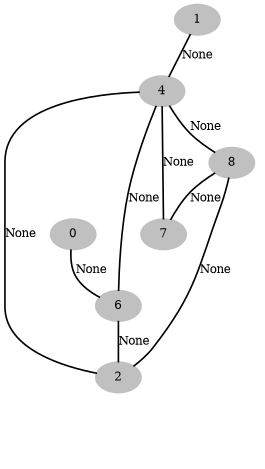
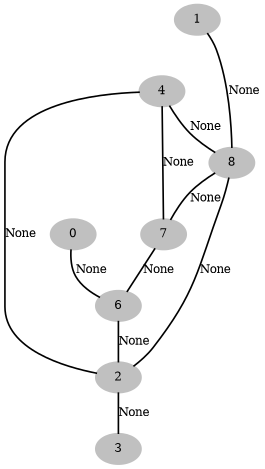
  graph {
    fontname="DejaVu Serif"
    node [color=Grey fontname="DejaVu Serif" penwidth=3 style=filled]
    edge [fontname="DejaVu Serif" penwidth=2]
    n1 [label=0]
    n2 [label=6]
    n3 [label=1]
    n4 [label=4]
    n5 [label=2]
+   n6 [label=3]
    n7 [label=7]
    n8 [label=8]
    n1 -- n2 [label=None]
    n2 -- n5 [label=None]
-   n3 -- n4 [label=None]
+   n3 -- n8 [label=None]
    n4 -- n5 [label=None]
    n4 -- n7 [label=None]
    n4 -- n8 [label=None]
-   n4 -- n2 [label=None]
+   n5 -- n6 [label=None]
+   n7 -- n2 [label=None]
    n8 -- n5 [label=None]
    n8 -- n7 [label=None]
  }
